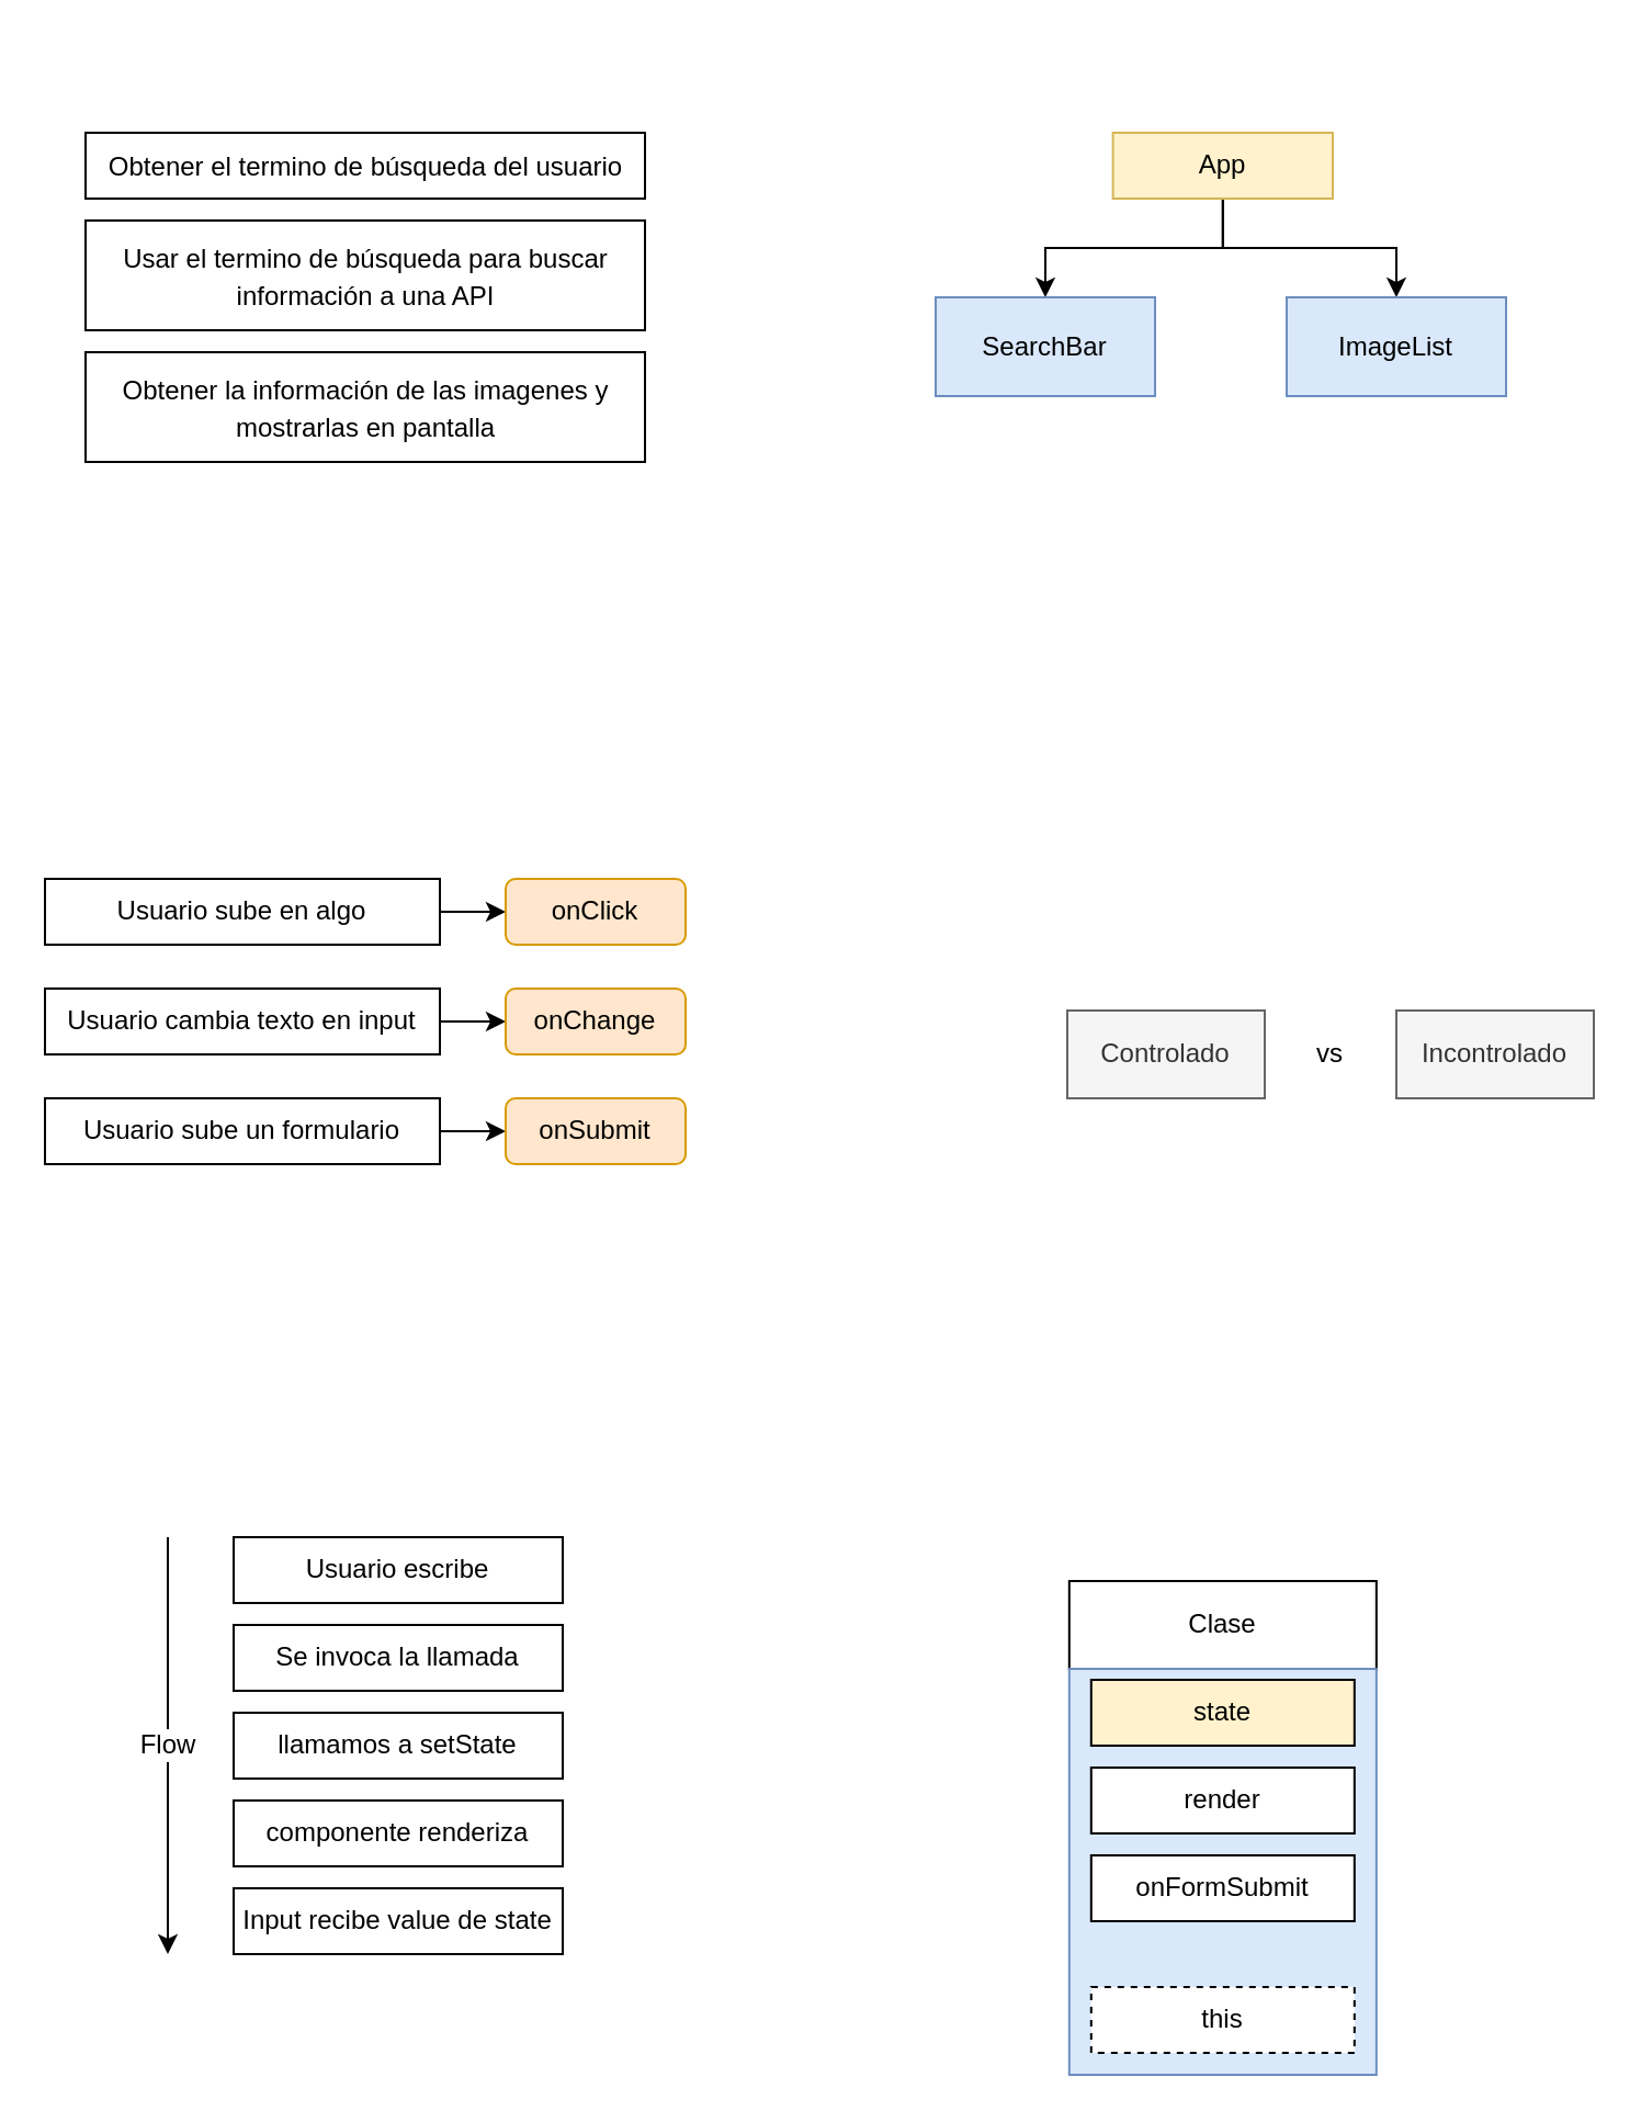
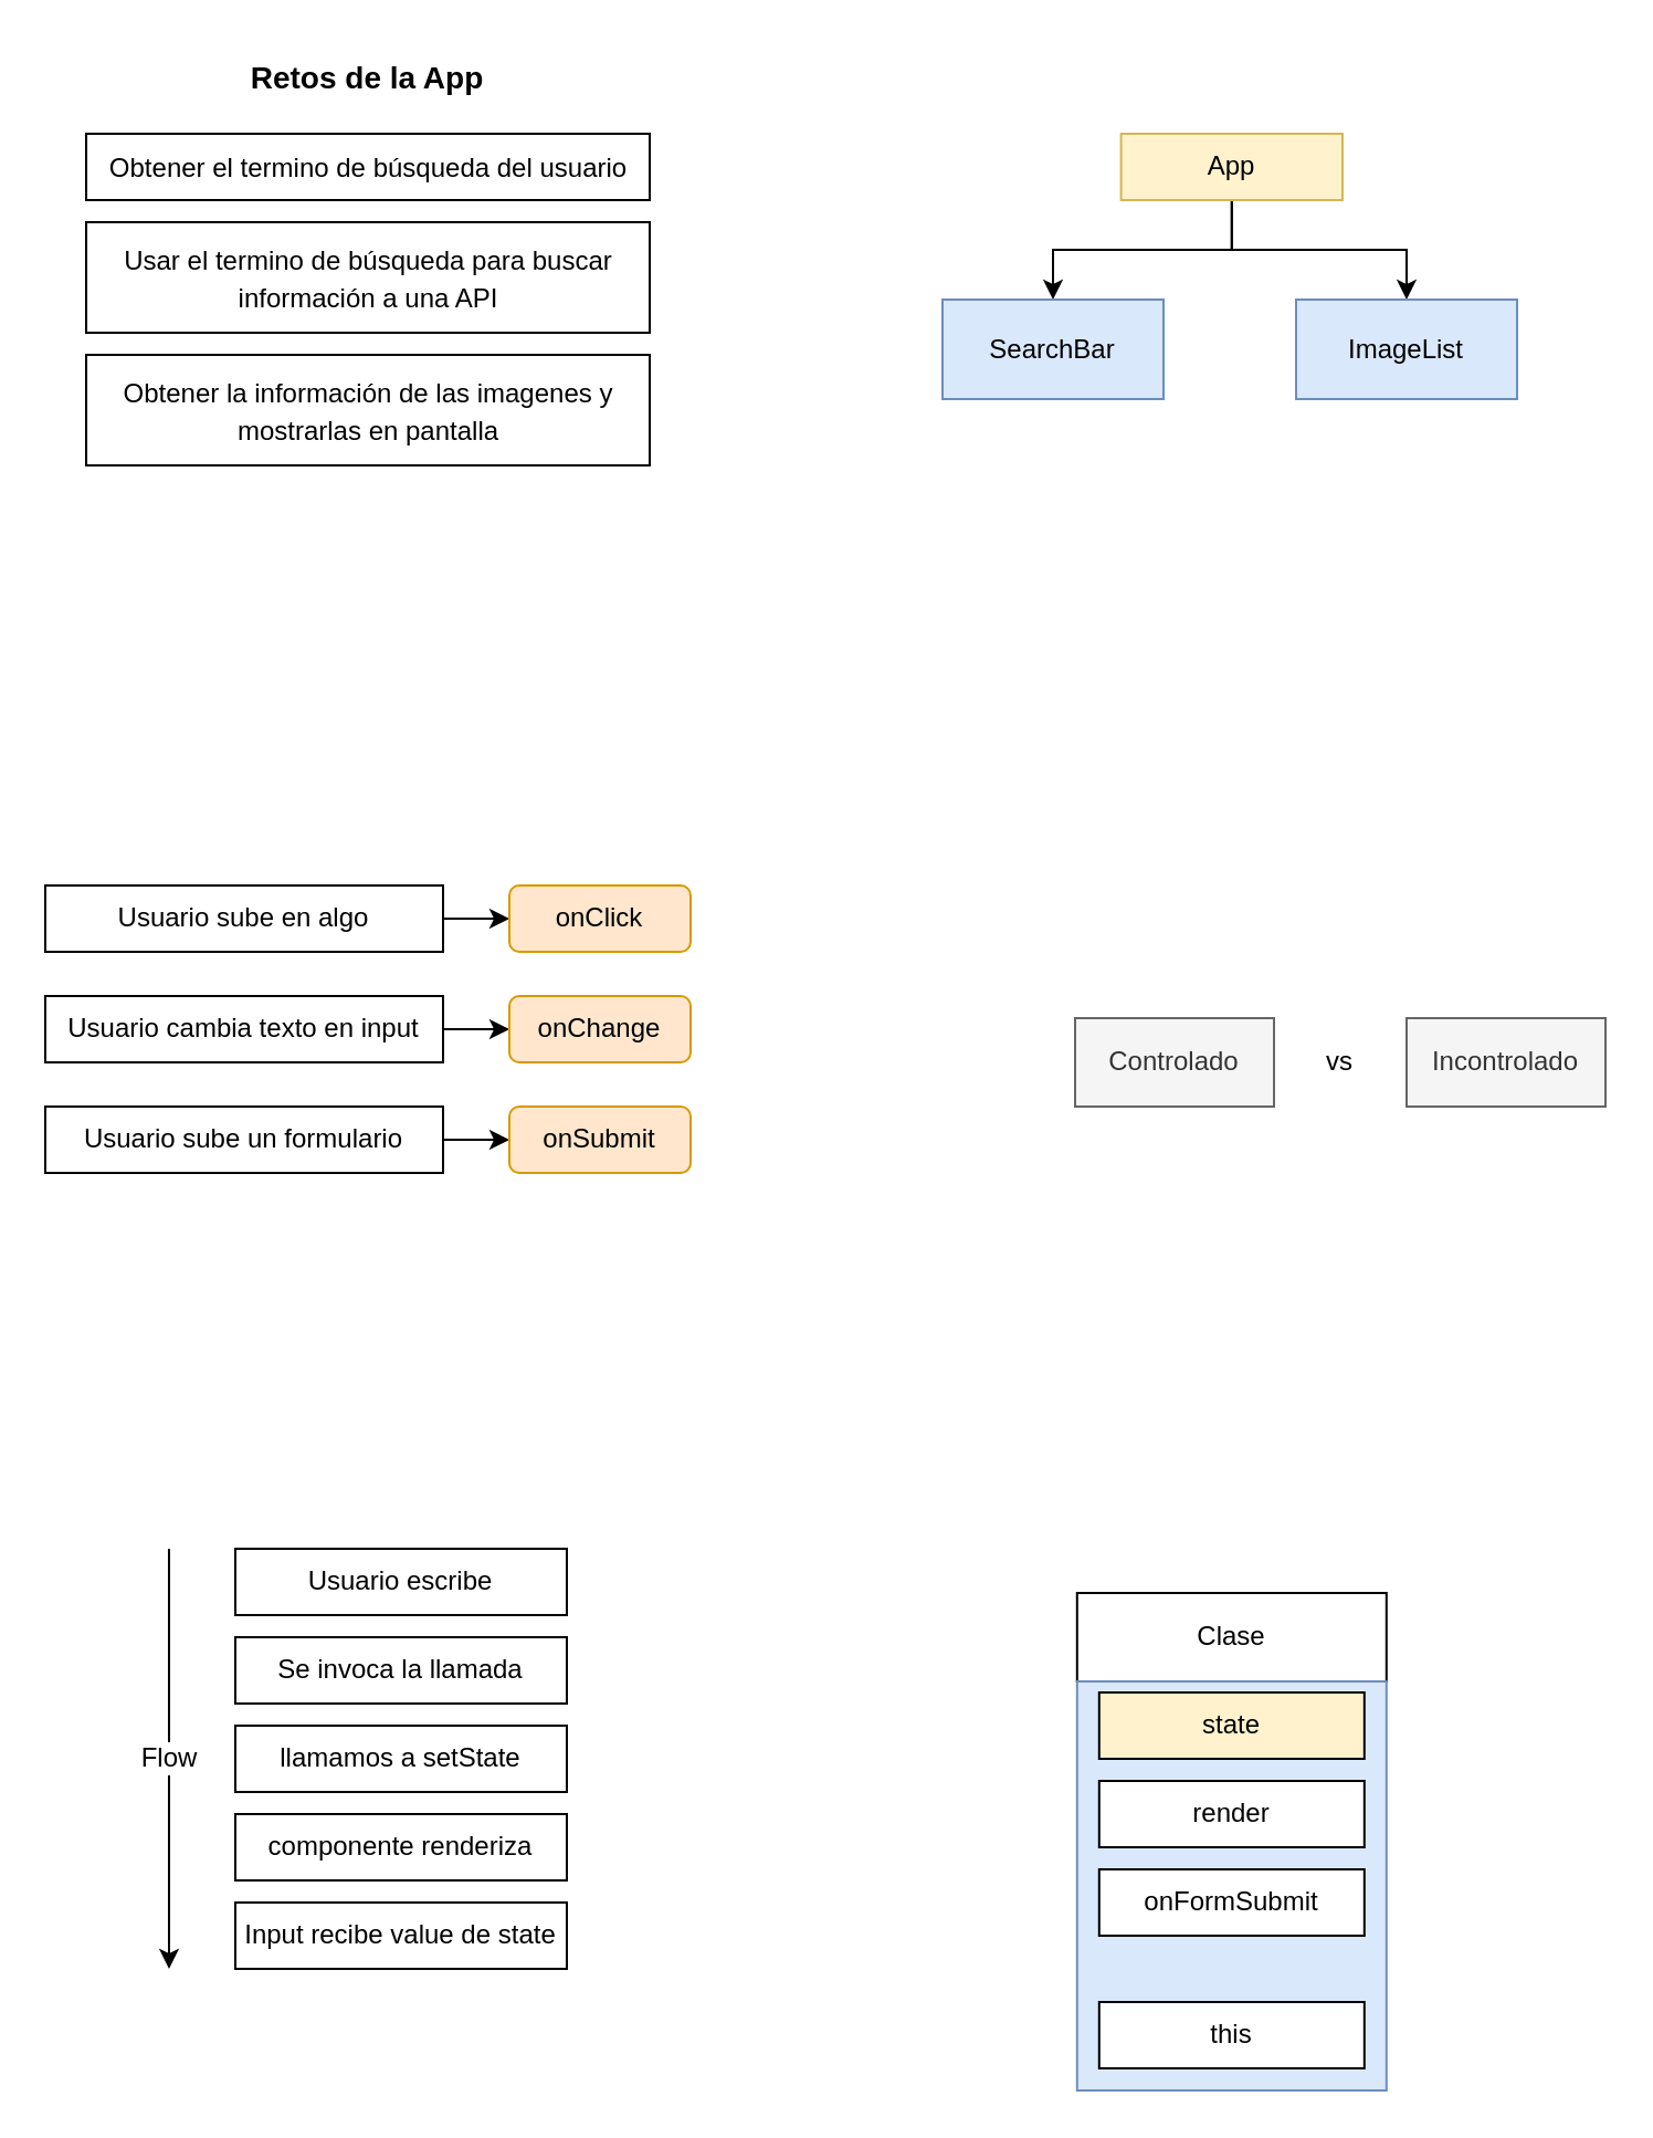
  <mxCell id="0" />
  <mxCell id="1" parent="0" />
+ <mxCell id="2" value="&lt;b&gt;&lt;font style=&quot;font-size: 14px&quot;&gt;Retos de la App&lt;/font&gt;&lt;/b&gt;" style="text;html=1;strokeColor=none;fillColor=none;align=center;verticalAlign=middle;whiteSpace=wrap;rounded=0;" parent="1" vertex="1"><mxGeometry x="106" y="20" width="120" height="30" as="geometry" /></mxCell>
  <mxCell id="3" value="&lt;span style=&quot;font-size: 12px&quot;&gt;Obtener el termino de búsqueda del usuario&lt;/span&gt;" style="rounded=0;whiteSpace=wrap;html=1;fontSize=14;" parent="1" vertex="1"><mxGeometry x="38.5" y="60" width="255" height="30" as="geometry" /></mxCell>
  <mxCell id="4" value="&lt;span style=&quot;font-size: 12px&quot;&gt;Usar el termino de búsqueda para buscar información a una API&lt;/span&gt;" style="rounded=0;whiteSpace=wrap;html=1;fontSize=14;" parent="1" vertex="1"><mxGeometry x="38.5" y="100" width="255" height="50" as="geometry" /></mxCell>
  <mxCell id="5" value="&lt;span style=&quot;font-size: 12px&quot;&gt;Obtener la información de las imagenes y mostrarlas en pantalla&lt;/span&gt;" style="rounded=0;whiteSpace=wrap;html=1;fontSize=14;" parent="1" vertex="1"><mxGeometry x="38.5" y="160" width="255" height="50" as="geometry" /></mxCell>
  <mxCell id="6" style="edgeStyle=orthogonalEdgeStyle;rounded=0;orthogonalLoop=1;jettySize=auto;html=1;exitX=0.5;exitY=1;exitDx=0;exitDy=0;" parent="1" source="8" target="9" edge="1"><mxGeometry relative="1" as="geometry" /></mxCell>
  <mxCell id="7" style="edgeStyle=orthogonalEdgeStyle;rounded=0;orthogonalLoop=1;jettySize=auto;html=1;exitX=0.5;exitY=1;exitDx=0;exitDy=0;fontSize=12;" parent="1" source="8" target="10" edge="1"><mxGeometry relative="1" as="geometry" /></mxCell>
  <mxCell id="8" value="App" style="rounded=0;whiteSpace=wrap;html=1;fillColor=#fff2cc;strokeColor=#d6b656;" parent="1" vertex="1"><mxGeometry x="506.81" y="60" width="100.19" height="30" as="geometry" /></mxCell>
  <mxCell id="9" value="SearchBar" style="rounded=0;whiteSpace=wrap;html=1;fillColor=#dae8fc;strokeColor=#6c8ebf;" parent="1" vertex="1"><mxGeometry x="426" y="135" width="100" height="45" as="geometry" /></mxCell>
  <mxCell id="10" value="ImageList" style="rounded=0;whiteSpace=wrap;html=1;fillColor=#dae8fc;strokeColor=#6c8ebf;" parent="1" vertex="1"><mxGeometry x="586" y="135" width="100" height="45" as="geometry" /></mxCell>
  <mxCell id="11" style="edgeStyle=orthogonalEdgeStyle;rounded=0;orthogonalLoop=1;jettySize=auto;html=1;exitX=1;exitY=0.5;exitDx=0;exitDy=0;entryX=0;entryY=0.5;entryDx=0;entryDy=0;fontSize=12;" parent="1" source="12" target="13" edge="1"><mxGeometry relative="1" as="geometry" /></mxCell>
  <mxCell id="12" value="Usuario sube en algo" style="rounded=0;whiteSpace=wrap;html=1;fontSize=12;" parent="1" vertex="1"><mxGeometry x="20" y="400" width="180" height="30" as="geometry" /></mxCell>
  <mxCell id="13" value="onClick" style="rounded=1;whiteSpace=wrap;html=1;fontSize=12;fillColor=#ffe6cc;strokeColor=#d79b00;" parent="1" vertex="1"><mxGeometry x="230" y="400" width="82" height="30" as="geometry" /></mxCell>
  <mxCell id="14" style="edgeStyle=orthogonalEdgeStyle;rounded=0;orthogonalLoop=1;jettySize=auto;html=1;exitX=1;exitY=0.5;exitDx=0;exitDy=0;entryX=0;entryY=0.5;entryDx=0;entryDy=0;fontSize=12;" parent="1" source="15" target="16" edge="1"><mxGeometry relative="1" as="geometry" /></mxCell>
  <mxCell id="15" value="Usuario cambia texto en input" style="rounded=0;whiteSpace=wrap;html=1;fontSize=12;" parent="1" vertex="1"><mxGeometry x="20" y="450" width="180" height="30" as="geometry" /></mxCell>
  <mxCell id="16" value="onChange" style="rounded=1;whiteSpace=wrap;html=1;fontSize=12;fillColor=#ffe6cc;strokeColor=#d79b00;" parent="1" vertex="1"><mxGeometry x="230" y="450" width="82" height="30" as="geometry" /></mxCell>
  <mxCell id="17" style="edgeStyle=orthogonalEdgeStyle;rounded=0;orthogonalLoop=1;jettySize=auto;html=1;exitX=1;exitY=0.5;exitDx=0;exitDy=0;entryX=0;entryY=0.5;entryDx=0;entryDy=0;fontSize=12;" parent="1" source="18" target="19" edge="1"><mxGeometry relative="1" as="geometry" /></mxCell>
  <mxCell id="18" value="Usuario sube un formulario" style="rounded=0;whiteSpace=wrap;html=1;fontSize=12;" parent="1" vertex="1"><mxGeometry x="20" y="500" width="180" height="30" as="geometry" /></mxCell>
  <mxCell id="19" value="onSubmit" style="rounded=1;whiteSpace=wrap;html=1;fontSize=12;fillColor=#ffe6cc;strokeColor=#d79b00;" parent="1" vertex="1"><mxGeometry x="230" y="500" width="82" height="30" as="geometry" /></mxCell>
  <mxCell id="20" value="Controlado" style="rounded=0;whiteSpace=wrap;html=1;fontSize=12;fillColor=#f5f5f5;strokeColor=#666666;fontColor=#333333;" parent="1" vertex="1"><mxGeometry x="486" y="460" width="90" height="40" as="geometry" /></mxCell>
  <mxCell id="21" value="vs" style="text;html=1;strokeColor=none;fillColor=none;align=center;verticalAlign=middle;whiteSpace=wrap;rounded=0;fontSize=12;" parent="1" vertex="1"><mxGeometry x="576" y="465" width="60" height="30" as="geometry" /></mxCell>
  <mxCell id="22" value="Incontrolado" style="rounded=0;whiteSpace=wrap;html=1;fontSize=12;fillColor=#f5f5f5;strokeColor=#666666;fontColor=#333333;" parent="1" vertex="1"><mxGeometry x="636" y="460" width="90" height="40" as="geometry" /></mxCell>
  <mxCell id="23" value="Flow" style="endArrow=classic;html=1;rounded=0;fontSize=12;" parent="1" edge="1"><mxGeometry width="50" height="50" relative="1" as="geometry"><mxPoint x="76" y="700" as="sourcePoint" /><mxPoint x="76" y="890" as="targetPoint" /></mxGeometry></mxCell>
  <mxCell id="24" value="Usuario escribe" style="rounded=0;whiteSpace=wrap;html=1;fontSize=12;" parent="1" vertex="1"><mxGeometry x="106" y="700" width="150" height="30" as="geometry" /></mxCell>
  <mxCell id="25" value="Se invoca la llamada" style="rounded=0;whiteSpace=wrap;html=1;fontSize=12;" parent="1" vertex="1"><mxGeometry x="106" y="740" width="150" height="30" as="geometry" /></mxCell>
  <mxCell id="26" value="llamamos a setState" style="rounded=0;whiteSpace=wrap;html=1;fontSize=12;" parent="1" vertex="1"><mxGeometry x="106" y="780" width="150" height="30" as="geometry" /></mxCell>
  <mxCell id="27" value="componente renderiza" style="rounded=0;whiteSpace=wrap;html=1;fontSize=12;" parent="1" vertex="1"><mxGeometry x="106" y="820" width="150" height="30" as="geometry" /></mxCell>
  <mxCell id="28" value="Input recibe value de state" style="rounded=0;whiteSpace=wrap;html=1;fontSize=12;" parent="1" vertex="1"><mxGeometry x="106" y="860" width="150" height="30" as="geometry" /></mxCell>
  <mxCell id="29" value="Clase" style="rounded=0;whiteSpace=wrap;html=1;fontSize=12;" parent="1" vertex="1"><mxGeometry x="486.9" y="720" width="140" height="40" as="geometry" /></mxCell>
  <mxCell id="30" value="" style="rounded=0;whiteSpace=wrap;html=1;fontSize=12;fillColor=#dae8fc;strokeColor=#6c8ebf;" parent="1" vertex="1"><mxGeometry x="486.9" y="760" width="140" height="185" as="geometry" /></mxCell>
  <mxCell id="31" value="state" style="rounded=0;whiteSpace=wrap;html=1;fontSize=12;fillColor=#fff2cc;" parent="1" vertex="1"><mxGeometry x="496.9" y="765" width="120" height="30" as="geometry" /></mxCell>
  <mxCell id="32" value="render" style="rounded=0;whiteSpace=wrap;html=1;fontSize=12;" parent="1" vertex="1"><mxGeometry x="496.9" y="805" width="120" height="30" as="geometry" /></mxCell>
  <mxCell id="33" value="onFormSubmit" style="rounded=0;whiteSpace=wrap;html=1;fontSize=12;" parent="1" vertex="1"><mxGeometry x="496.9" y="845" width="120" height="30" as="geometry" /></mxCell>
- <mxCell id="34" value="this" style="rounded=0;whiteSpace=wrap;html=1;fontSize=12;dashed=1;" parent="1" vertex="1"><mxGeometry x="496.9" y="905" width="120" height="30" as="geometry" /></mxCell>
+ <mxCell id="34" value="this" style="rounded=0;whiteSpace=wrap;html=1;fontSize=12;" parent="1" vertex="1"><mxGeometry x="496.9" y="905" width="120" height="30" as="geometry" /></mxCell>
